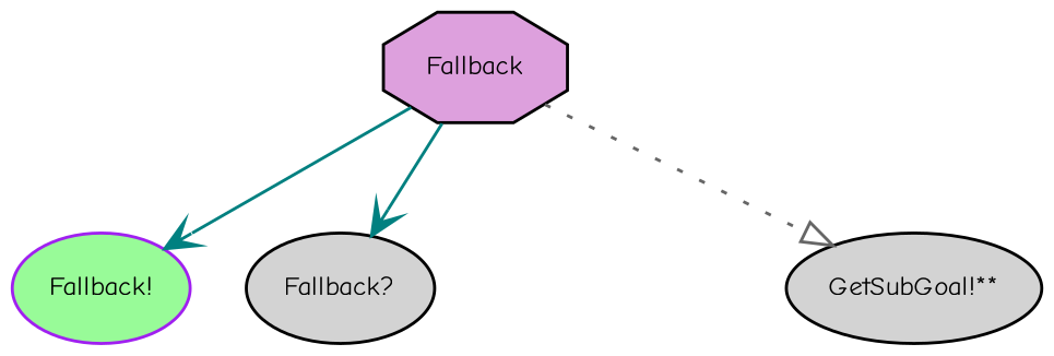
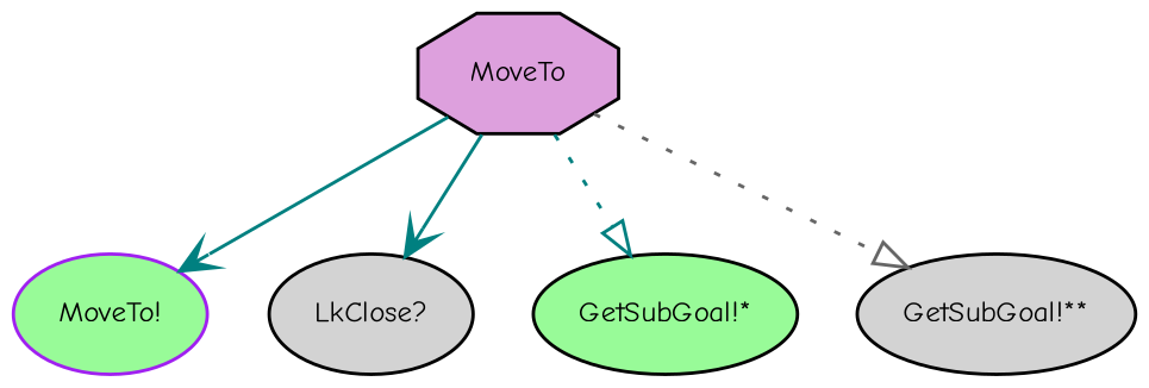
  digraph {
    fontname="Comic Neue"
    ordering=out
    node [color=black fillcolor=palegreen fontcolor=black fontname="Comic Neue" fontsize=9 shape=ellipse style=filled]
    edge [arrowhead=vee color=teal fontname="Comic Neue" style=solid]
-   n1 [fillcolor=plum label=Fallback shape=octagon]
-   n2 [color=purple label="Fallback!"]
-   n3 [fillcolor=lightgrey label="Fallback?"]
+   n1 [fillcolor=plum label=MoveTo shape=octagon]
+   n2 [color=purple label="MoveTo!"]
+   n3 [fillcolor=lightgrey label="LkClose?"]
+   n4 [label="GetSubGoal!*"]
    n5 [fillcolor=lightgrey label="GetSubGoal!**"]
    n1 -> n2
    n1 -> n3
+   n1 -> n4 [arrowhead=onormal style=dotted]
    n1 -> n5 [arrowhead=onormal color=gray40 style=dotted]
  }
